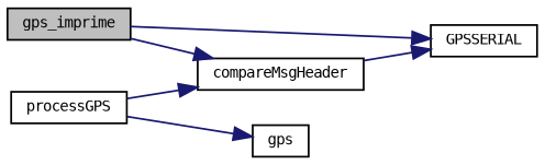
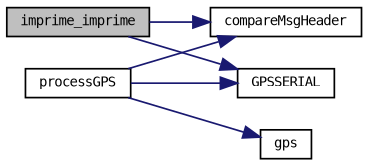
  digraph {
    rankdir=LR
    node [color=black fontname=DejaVuSansMono fontsize=8 shape=record]
    edge [color=midnightblue fontname=DejaVuSansMono fontsize=8 labelfontname=DejaVuSansMono labelfontsize=8 style=solid]
-   n1 [fillcolor=grey75 fontcolor=black height=0.2 label=gps_imprime style=filled width=0.4]
+   n1 [fillcolor=grey75 fontcolor=black height=0.2 label=imprime_imprime style=filled width=0.4]
    n2 [height=0.2 label=GPSSERIAL width=0.4]
    n3 [height=0.2 label=compareMsgHeader width=0.4]
    n4 [height=0.2 label=processGPS width=0.4]
    n5 [height=0.2 label=gps width=0.4]
    n1 -> n2
    n1 -> n3
-   n3 -> n2
+   n4 -> n2
    n4 -> n3
    n4 -> n5
  }
